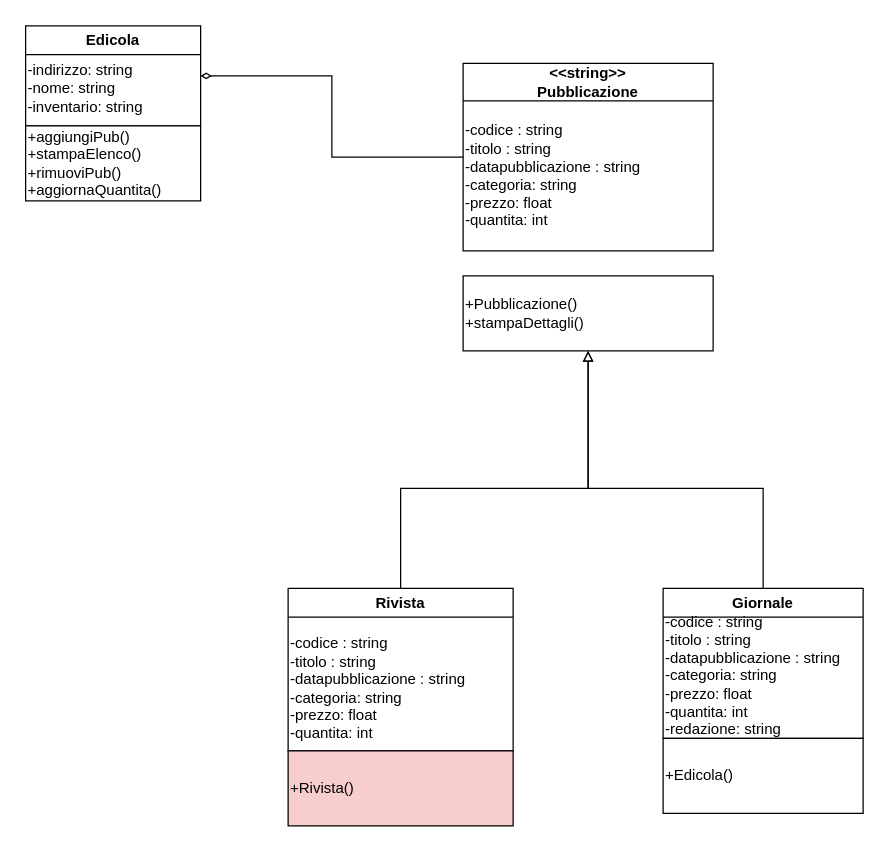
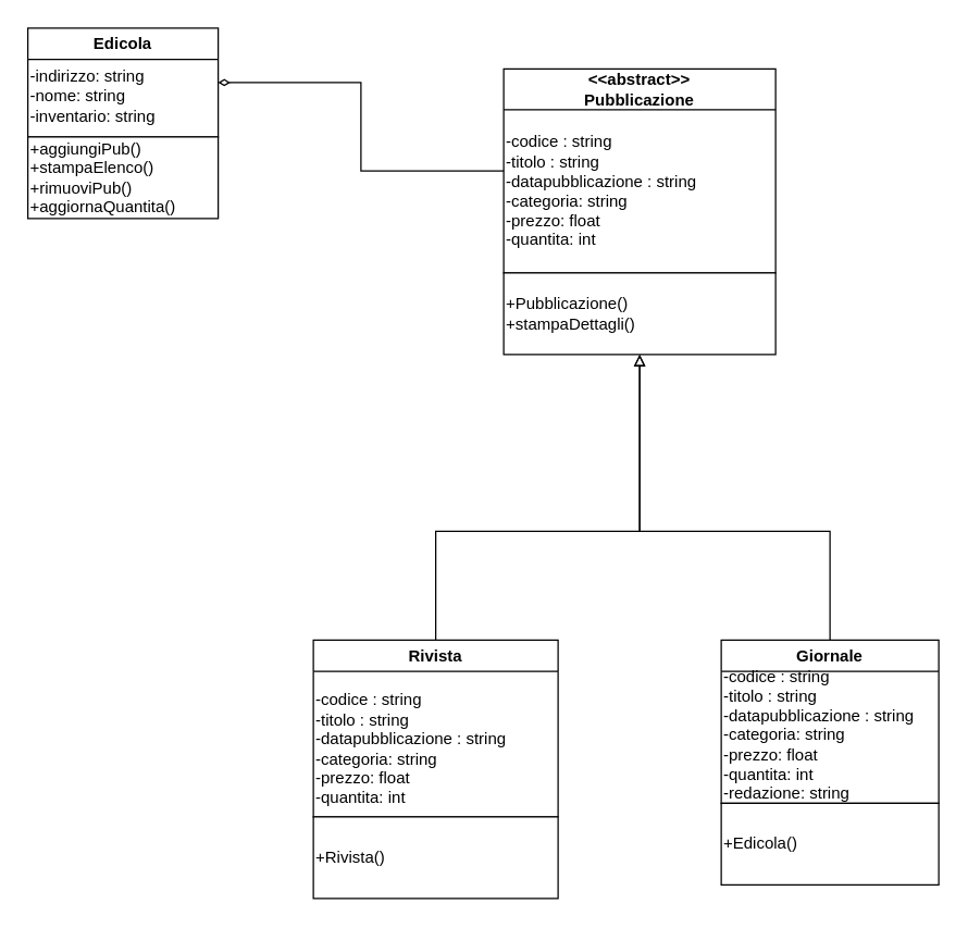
  <mxCell id="0" />
  <mxCell id="1" parent="0" />
  <mxCell id="2" value="Edicola" style="swimlane;whiteSpace=wrap;html=1;" parent="1" vertex="1"><mxGeometry x="20" y="20" width="140" height="80" as="geometry"><mxRectangle x="20" y="260" width="80" height="30" as="alternateBounds" /></mxGeometry></mxCell>
  <mxCell id="3" value="-indirizzo: string&lt;br&gt;-nome: string&lt;br&gt;-inventario: string" style="text;html=1;align=left;verticalAlign=middle;whiteSpace=wrap;rounded=0;" parent="2" vertex="1"><mxGeometry y="20" width="140" height="60" as="geometry" /></mxCell>
  <mxCell id="4" style="edgeStyle=orthogonalEdgeStyle;rounded=0;orthogonalLoop=1;jettySize=auto;html=1;exitX=0.5;exitY=0;exitDx=0;exitDy=0;endArrow=block;endFill=0;entryX=0.5;entryY=1;entryDx=0;entryDy=0;" edge="1" parent="1" source="5" target="15"><mxGeometry relative="1" as="geometry"><mxPoint x="440" y="340" as="targetPoint" /><Array as="points"><mxPoint x="320" y="390" /><mxPoint x="470" y="390" /></Array></mxGeometry></mxCell>
  <mxCell id="5" value="Rivista" style="swimlane;whiteSpace=wrap;html=1;" parent="1" vertex="1"><mxGeometry x="230" y="470" width="180" height="130" as="geometry" /></mxCell>
  <mxCell id="6" value="-codice : string&lt;br style=&quot;&quot;&gt;&lt;span style=&quot;&quot;&gt;-titolo : string&lt;/span&gt;&lt;br style=&quot;&quot;&gt;&lt;span style=&quot;&quot;&gt;-datapubblicazione : string&lt;/span&gt;&lt;br style=&quot;&quot;&gt;&lt;span style=&quot;&quot;&gt;-categoria: string&lt;/span&gt;&lt;br style=&quot;&quot;&gt;&lt;span style=&quot;&quot;&gt;-prezzo: float&lt;/span&gt;&lt;br style=&quot;&quot;&gt;&lt;span style=&quot;&quot;&gt;-quantita: int&lt;/span&gt;" style="text;html=1;align=left;verticalAlign=middle;whiteSpace=wrap;rounded=0;" parent="5" vertex="1"><mxGeometry y="20" width="180" height="120" as="geometry" /></mxCell>
  <mxCell id="7" style="edgeStyle=orthogonalEdgeStyle;rounded=0;orthogonalLoop=1;jettySize=auto;html=1;exitX=0.5;exitY=0;exitDx=0;exitDy=0;entryX=0.5;entryY=1;entryDx=0;entryDy=0;endArrow=block;endFill=0;" edge="1" parent="1" source="8" target="15"><mxGeometry relative="1" as="geometry"><Array as="points"><mxPoint x="610" y="390" /><mxPoint x="470" y="390" /></Array></mxGeometry></mxCell>
  <mxCell id="8" value="Giornale" style="swimlane;whiteSpace=wrap;html=1;" parent="1" vertex="1"><mxGeometry x="530" y="470" width="160" height="120" as="geometry" /></mxCell>
  <mxCell id="9" value="-codice : string&lt;br&gt;-titolo : string&lt;br&gt;-datapubblicazione : string&lt;br&gt;-categoria: string&lt;br&gt;-prezzo: float&lt;br&gt;-quantita: int&lt;br&gt;-redazione: string" style="text;html=1;align=left;verticalAlign=middle;whiteSpace=wrap;rounded=0;" parent="8" vertex="1"><mxGeometry y="20" width="160" height="100" as="geometry" /></mxCell>
  <mxCell id="10" style="edgeStyle=orthogonalEdgeStyle;rounded=0;orthogonalLoop=1;jettySize=auto;html=1;exitX=0;exitY=0.5;exitDx=0;exitDy=0;entryX=1;entryY=0.5;entryDx=0;entryDy=0;endArrow=diamondThin;endFill=0;" edge="1" parent="1" source="11" target="2"><mxGeometry relative="1" as="geometry" /></mxCell>
- <mxCell id="11" value="&amp;lt;&amp;lt;string&amp;gt;&amp;gt;&lt;br&gt;Pubblicazione" style="swimlane;whiteSpace=wrap;html=1;startSize=30;" vertex="1" parent="1"><mxGeometry x="370" y="50" width="200" height="150" as="geometry" /></mxCell>
+ <mxCell id="11" value="&amp;lt;&amp;lt;abstract&amp;gt;&amp;gt;&lt;br&gt;Pubblicazione" style="swimlane;whiteSpace=wrap;html=1;startSize=30;" vertex="1" parent="1"><mxGeometry x="370" y="50" width="200" height="150" as="geometry" /></mxCell>
  <mxCell id="12" value="-codice : string&lt;br&gt;-titolo : string&lt;br&gt;-datapubblicazione : string&lt;br&gt;-categoria: string&lt;br&gt;-prezzo: float&lt;br&gt;-quantita: int" style="text;html=1;align=left;verticalAlign=middle;whiteSpace=wrap;rounded=0;" vertex="1" parent="11"><mxGeometry y="30" width="200" height="120" as="geometry" /></mxCell>
- <mxCell id="13" value="+Rivista()" style="rounded=0;whiteSpace=wrap;html=1;align=left;fillColor=#f8cecc;" vertex="1" parent="1"><mxGeometry x="230" y="600" width="180" height="60" as="geometry" /></mxCell>
+ <mxCell id="13" value="+Rivista()" style="rounded=0;whiteSpace=wrap;html=1;align=left;" vertex="1" parent="1"><mxGeometry x="230" y="600" width="180" height="60" as="geometry" /></mxCell>
  <mxCell id="14" value="+Edicola()" style="rounded=0;whiteSpace=wrap;html=1;align=left;" vertex="1" parent="1"><mxGeometry x="530" y="590" width="160" height="60" as="geometry" /></mxCell>
- <mxCell id="15" value="+Pubblicazione()&lt;br&gt;+stampaDettagli()" style="rounded=0;whiteSpace=wrap;html=1;align=left;" vertex="1" parent="1"><mxGeometry x="370" y="220" width="200" height="60" as="geometry" /></mxCell>
+ <mxCell id="15" value="+Pubblicazione()&lt;br&gt;+stampaDettagli()" style="rounded=0;whiteSpace=wrap;html=1;align=left;" vertex="1" parent="1"><mxGeometry x="370" y="200" width="200" height="60" as="geometry" /></mxCell>
  <mxCell id="16" value="+aggiungiPub()&lt;br&gt;+stampaElenco()&lt;br&gt;+rimuoviPub()&lt;br&gt;+aggiornaQuantita()" style="rounded=0;whiteSpace=wrap;html=1;align=left;" vertex="1" parent="1"><mxGeometry x="20" y="100" width="140" height="60" as="geometry" /></mxCell>
